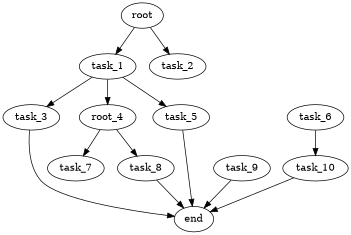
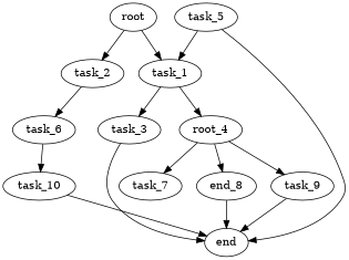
  digraph {
    root
    task_1
    task_2
    task_3
    n5 [label=root_4]
    task_5
    task_6
    end
    task_7
-   task_8
+   task_8 [label=end_8]
    task_9
    task_10
    root -> task_1
    root -> task_2
    task_1 -> task_3
    task_1 -> n5
-   task_1 -> task_5
+   task_5 -> task_1
+   task_2 -> task_6
    task_3 -> end
    n5 -> task_7
    n5 -> task_8
+   n5 -> task_9
    task_5 -> end
    task_6 -> task_10
    task_8 -> end
    task_9 -> end
    task_10 -> end
  }
